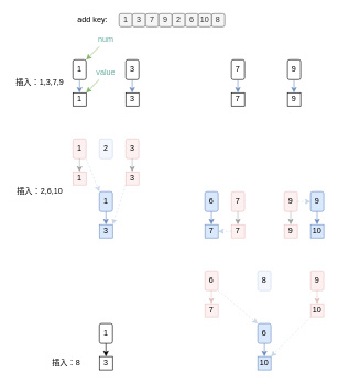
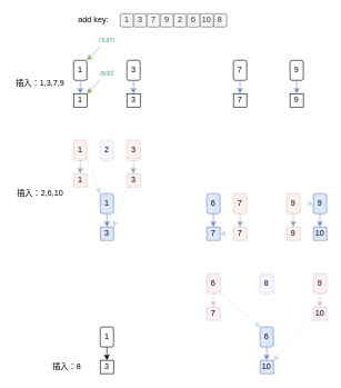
  <mxCell id="0" />
  <mxCell id="1" parent="0" />
  <mxCell id="2" value="1" style="rounded=1;whiteSpace=wrap;html=1;" parent="1" vertex="1"><mxGeometry x="110" y="90" width="20" height="30" as="geometry" /></mxCell>
  <mxCell id="3" value="3" style="rounded=1;whiteSpace=wrap;html=1;" parent="1" vertex="1"><mxGeometry x="190" y="90" width="20" height="30" as="geometry" /></mxCell>
  <mxCell id="4" value="7" style="rounded=1;whiteSpace=wrap;html=1;" parent="1" vertex="1"><mxGeometry x="350" y="90" width="20" height="30" as="geometry" /></mxCell>
  <mxCell id="5" value="1" style="rounded=1;whiteSpace=wrap;html=1;fillColor=#f5f5f5;strokeColor=#666666;fontColor=#333333;" parent="1" vertex="1"><mxGeometry x="180" y="20" width="20" height="20" as="geometry" /></mxCell>
  <mxCell id="6" value="3" style="rounded=1;whiteSpace=wrap;html=1;fillColor=#f5f5f5;strokeColor=#666666;fontColor=#333333;" parent="1" vertex="1"><mxGeometry x="200" y="20" width="20" height="20" as="geometry" /></mxCell>
  <mxCell id="7" value="2" style="rounded=1;whiteSpace=wrap;html=1;fillColor=#f5f5f5;strokeColor=#666666;fontColor=#333333;" parent="1" vertex="1"><mxGeometry x="260" y="20" width="20" height="20" as="geometry" /></mxCell>
  <mxCell id="8" value="6" style="rounded=1;whiteSpace=wrap;html=1;fillColor=#f5f5f5;strokeColor=#666666;fontColor=#333333;" parent="1" vertex="1"><mxGeometry x="280" y="20" width="20" height="20" as="geometry" /></mxCell>
  <mxCell id="9" value="7" style="rounded=1;whiteSpace=wrap;html=1;fillColor=#f5f5f5;strokeColor=#666666;fontColor=#333333;" parent="1" vertex="1"><mxGeometry x="220" y="20" width="20" height="20" as="geometry" /></mxCell>
  <mxCell id="10" value="8" style="rounded=1;whiteSpace=wrap;html=1;fillColor=#f5f5f5;strokeColor=#666666;fontColor=#333333;" parent="1" vertex="1"><mxGeometry x="320" y="20" width="20" height="20" as="geometry" /></mxCell>
  <mxCell id="11" value="10" style="rounded=1;whiteSpace=wrap;html=1;fillColor=#f5f5f5;strokeColor=#666666;fontColor=#333333;" parent="1" vertex="1"><mxGeometry x="300" y="20" width="20" height="20" as="geometry" /></mxCell>
  <mxCell id="12" value="9" style="rounded=1;whiteSpace=wrap;html=1;fillColor=#f5f5f5;strokeColor=#666666;fontColor=#333333;" parent="1" vertex="1"><mxGeometry x="240" y="20" width="20" height="20" as="geometry" /></mxCell>
  <mxCell id="13" value="1" style="rounded=0;whiteSpace=wrap;html=1;" parent="1" vertex="1"><mxGeometry x="110" y="140" width="20" height="20" as="geometry" /></mxCell>
  <mxCell id="14" value="3" style="rounded=0;whiteSpace=wrap;html=1;" parent="1" vertex="1"><mxGeometry x="190" y="140" width="20" height="20" as="geometry" /></mxCell>
  <mxCell id="15" value="7" style="rounded=0;whiteSpace=wrap;html=1;" parent="1" vertex="1"><mxGeometry x="350" y="140" width="20" height="20" as="geometry" /></mxCell>
  <mxCell id="16" value="" style="endArrow=classic;html=1;exitX=0.5;exitY=1;exitDx=0;exitDy=0;entryX=0.5;entryY=0;entryDx=0;entryDy=0;fillColor=#dae8fc;strokeColor=#6c8ebf;" parent="1" source="2" target="13" edge="1"><mxGeometry width="50" height="50" relative="1" as="geometry"><mxPoint x="140" y="160" as="sourcePoint" /><mxPoint x="190" y="110" as="targetPoint" /></mxGeometry></mxCell>
  <mxCell id="17" value="" style="endArrow=classic;html=1;exitX=0.5;exitY=1;exitDx=0;exitDy=0;entryX=0.5;entryY=0;entryDx=0;entryDy=0;fillColor=#dae8fc;strokeColor=#6c8ebf;" parent="1" edge="1"><mxGeometry width="50" height="50" relative="1" as="geometry"><mxPoint x="199.86" y="120" as="sourcePoint" /><mxPoint x="199.86" y="140" as="targetPoint" /></mxGeometry></mxCell>
  <mxCell id="18" value="" style="endArrow=classic;html=1;exitX=0.5;exitY=1;exitDx=0;exitDy=0;entryX=0.5;entryY=0;entryDx=0;entryDy=0;fillColor=#dae8fc;strokeColor=#6c8ebf;" parent="1" edge="1"><mxGeometry width="50" height="50" relative="1" as="geometry"><mxPoint x="359.86" y="120" as="sourcePoint" /><mxPoint x="359.86" y="140" as="targetPoint" /></mxGeometry></mxCell>
  <mxCell id="19" value="&lt;font color=&quot;#000000&quot;&gt;add key:&lt;/font&gt;" style="text;html=1;strokeColor=none;fillColor=none;align=center;verticalAlign=middle;whiteSpace=wrap;rounded=0;labelBackgroundColor=none;fontColor=#EA6B66;" parent="1" vertex="1"><mxGeometry x="100" y="20" width="80" height="20" as="geometry" /></mxCell>
  <mxCell id="20" value="1" style="rounded=1;whiteSpace=wrap;html=1;fillColor=#f8cecc;strokeColor=#b85450;opacity=30;" vertex="1" parent="1"><mxGeometry x="110" y="210" width="20" height="30" as="geometry" /></mxCell>
  <mxCell id="21" value="3" style="rounded=1;whiteSpace=wrap;html=1;fillColor=#f8cecc;strokeColor=#b85450;opacity=30;" vertex="1" parent="1"><mxGeometry x="190" y="210" width="20" height="30" as="geometry" /></mxCell>
  <mxCell id="22" value="6" style="rounded=1;whiteSpace=wrap;html=1;fillColor=#f8cecc;strokeColor=#b85450;opacity=30;" vertex="1" parent="1"><mxGeometry x="310" y="410" width="20" height="30" as="geometry" /></mxCell>
  <mxCell id="23" value="1" style="rounded=0;whiteSpace=wrap;html=1;fillColor=#f8cecc;strokeColor=#b85450;opacity=30;" vertex="1" parent="1"><mxGeometry x="110" y="260" width="20" height="20" as="geometry" /></mxCell>
  <mxCell id="24" value="3" style="rounded=0;whiteSpace=wrap;html=1;fillColor=#f8cecc;strokeColor=#b85450;opacity=30;" vertex="1" parent="1"><mxGeometry x="190" y="260" width="20" height="20" as="geometry" /></mxCell>
  <mxCell id="25" value="7" style="rounded=0;whiteSpace=wrap;html=1;fillColor=#f8cecc;strokeColor=#b85450;opacity=30;" vertex="1" parent="1"><mxGeometry x="310" y="460" width="20" height="20" as="geometry" /></mxCell>
  <mxCell id="26" value="" style="endArrow=classic;html=1;exitX=0.5;exitY=1;exitDx=0;exitDy=0;entryX=0.5;entryY=0;entryDx=0;entryDy=0;fillColor=#dae8fc;opacity=30;" edge="1" parent="1" source="20" target="23"><mxGeometry width="50" height="50" relative="1" as="geometry"><mxPoint x="140" y="280" as="sourcePoint" /><mxPoint x="190" y="230" as="targetPoint" /></mxGeometry></mxCell>
  <mxCell id="27" value="" style="endArrow=classic;html=1;exitX=0.5;exitY=1;exitDx=0;exitDy=0;entryX=0.5;entryY=0;entryDx=0;entryDy=0;fillColor=#dae8fc;opacity=30;" edge="1" parent="1"><mxGeometry width="50" height="50" relative="1" as="geometry"><mxPoint x="199.86" y="240" as="sourcePoint" /><mxPoint x="199.86" y="260" as="targetPoint" /></mxGeometry></mxCell>
  <mxCell id="28" value="" style="endArrow=classic;html=1;exitX=0.5;exitY=1;exitDx=0;exitDy=0;entryX=0.5;entryY=0;entryDx=0;entryDy=0;fillColor=#f8cecc;strokeColor=#b85450;opacity=30;" edge="1" parent="1"><mxGeometry width="50" height="50" relative="1" as="geometry"><mxPoint x="319.86" y="440" as="sourcePoint" /><mxPoint x="319.86" y="460" as="targetPoint" /></mxGeometry></mxCell>
  <mxCell id="29" value="2" style="rounded=1;whiteSpace=wrap;html=1;fillColor=#dae8fc;strokeColor=#6c8ebf;opacity=30;" vertex="1" parent="1"><mxGeometry x="150" y="210" width="20" height="30" as="geometry" /></mxCell>
  <mxCell id="30" value="" style="endArrow=classic;html=1;exitX=1;exitY=1;exitDx=0;exitDy=0;entryX=0;entryY=0;entryDx=0;entryDy=0;fillColor=#dae8fc;strokeColor=#6c8ebf;dashed=1;opacity=30;" edge="1" parent="1" source="20" target="32"><mxGeometry width="50" height="50" relative="1" as="geometry"><mxPoint x="159.8" y="280" as="sourcePoint" /><mxPoint x="159.8" y="300" as="targetPoint" /></mxGeometry></mxCell>
  <mxCell id="31" value="" style="endArrow=classic;html=1;exitX=0;exitY=1;exitDx=0;exitDy=0;fillColor=#dae8fc;strokeColor=#6c8ebf;dashed=1;entryX=1;entryY=0;entryDx=0;entryDy=0;opacity=30;" edge="1" parent="1" source="24" target="33"><mxGeometry width="50" height="50" relative="1" as="geometry"><mxPoint x="140" y="250" as="sourcePoint" /><mxPoint x="160" y="300" as="targetPoint" /></mxGeometry></mxCell>
  <mxCell id="32" value="1" style="rounded=1;whiteSpace=wrap;html=1;fillColor=#dae8fc;strokeColor=#6c8ebf;" vertex="1" parent="1"><mxGeometry x="150" y="290" width="20" height="30" as="geometry" /></mxCell>
  <mxCell id="33" value="3" style="rounded=0;whiteSpace=wrap;html=1;fillColor=#dae8fc;strokeColor=#6c8ebf;" vertex="1" parent="1"><mxGeometry x="150" y="340" width="20" height="20" as="geometry" /></mxCell>
  <mxCell id="34" value="" style="endArrow=classic;html=1;strokeColor=#6c8ebf;exitX=0.5;exitY=1;exitDx=0;exitDy=0;entryX=0.5;entryY=0;entryDx=0;entryDy=0;fillColor=#dae8fc;" edge="1" parent="1" source="32" target="33"><mxGeometry width="50" height="50" relative="1" as="geometry"><mxPoint x="80" y="360" as="sourcePoint" /><mxPoint x="130" y="310" as="targetPoint" /></mxGeometry></mxCell>
  <mxCell id="35" value="1" style="rounded=1;whiteSpace=wrap;html=1;" vertex="1" parent="1"><mxGeometry x="150" y="490" width="20" height="30" as="geometry" /></mxCell>
  <mxCell id="36" value="3" style="rounded=0;whiteSpace=wrap;html=1;" vertex="1" parent="1"><mxGeometry x="150" y="540" width="20" height="20" as="geometry" /></mxCell>
  <mxCell id="37" value="" style="endArrow=classic;html=1;exitX=0.5;exitY=1;exitDx=0;exitDy=0;entryX=0.5;entryY=0;entryDx=0;entryDy=0;fillColor=#dae8fc;" edge="1" parent="1" source="35" target="36"><mxGeometry width="50" height="50" relative="1" as="geometry"><mxPoint x="80" y="560" as="sourcePoint" /><mxPoint x="130" y="510" as="targetPoint" /></mxGeometry></mxCell>
  <mxCell id="38" value="7" style="rounded=1;whiteSpace=wrap;html=1;fillColor=#f8cecc;strokeColor=#b85450;opacity=30;" vertex="1" parent="1"><mxGeometry x="350" y="290" width="20" height="30" as="geometry" /></mxCell>
  <mxCell id="39" value="7" style="rounded=0;whiteSpace=wrap;html=1;fillColor=#f8cecc;strokeColor=#b85450;opacity=30;" vertex="1" parent="1"><mxGeometry x="350" y="340" width="20" height="20" as="geometry" /></mxCell>
  <mxCell id="40" value="" style="endArrow=classic;html=1;exitX=0.5;exitY=1;exitDx=0;exitDy=0;entryX=0.5;entryY=0;entryDx=0;entryDy=0;fillColor=#dae8fc;opacity=30;" edge="1" parent="1"><mxGeometry width="50" height="50" relative="1" as="geometry"><mxPoint x="359.86" y="320" as="sourcePoint" /><mxPoint x="359.86" y="340" as="targetPoint" /></mxGeometry></mxCell>
  <mxCell id="41" value="6" style="rounded=1;whiteSpace=wrap;html=1;fillColor=#dae8fc;strokeColor=#6c8ebf;" vertex="1" parent="1"><mxGeometry x="310" y="290" width="20" height="30" as="geometry" /></mxCell>
  <mxCell id="42" value="7" style="rounded=0;whiteSpace=wrap;html=1;fillColor=#dae8fc;strokeColor=#6c8ebf;" vertex="1" parent="1"><mxGeometry x="310" y="340" width="20" height="20" as="geometry" /></mxCell>
  <mxCell id="43" value="" style="endArrow=classic;html=1;exitX=0.5;exitY=1;exitDx=0;exitDy=0;entryX=0.5;entryY=0;entryDx=0;entryDy=0;fillColor=#dae8fc;strokeColor=#6c8ebf;" edge="1" parent="1"><mxGeometry width="50" height="50" relative="1" as="geometry"><mxPoint x="319.86" y="320" as="sourcePoint" /><mxPoint x="319.86" y="340" as="targetPoint" /></mxGeometry></mxCell>
  <mxCell id="44" value="" style="endArrow=classic;html=1;exitX=0;exitY=0.5;exitDx=0;exitDy=0;fillColor=#dae8fc;strokeColor=#6c8ebf;dashed=1;entryX=1;entryY=0.5;entryDx=0;entryDy=0;opacity=30;" edge="1" parent="1" source="39" target="42"><mxGeometry width="50" height="50" relative="1" as="geometry"><mxPoint x="200" y="170" as="sourcePoint" /><mxPoint x="180" y="230" as="targetPoint" /></mxGeometry></mxCell>
  <mxCell id="45" value="插入：1,3,7,9" style="text;html=1;strokeColor=none;fillColor=none;align=center;verticalAlign=middle;whiteSpace=wrap;rounded=0;opacity=30;" vertex="1" parent="1"><mxGeometry x="20" y="115" width="80" height="20" as="geometry" /></mxCell>
  <mxCell id="46" value="插入：2,6,10" style="text;html=1;strokeColor=none;fillColor=none;align=center;verticalAlign=middle;whiteSpace=wrap;rounded=0;opacity=30;" vertex="1" parent="1"><mxGeometry x="20" y="280" width="80" height="20" as="geometry" /></mxCell>
  <mxCell id="47" value="" style="endArrow=classic;html=1;strokeColor=#82b366;entryX=1;entryY=0;entryDx=0;entryDy=0;fillColor=#d5e8d4;" edge="1" parent="1" target="2"><mxGeometry width="50" height="50" relative="1" as="geometry"><mxPoint x="150" y="70" as="sourcePoint" /><mxPoint x="200" y="50" as="targetPoint" /></mxGeometry></mxCell>
  <mxCell id="48" value="&lt;font&gt;num&lt;/font&gt;" style="text;html=1;strokeColor=none;fillColor=none;align=center;verticalAlign=middle;whiteSpace=wrap;rounded=0;labelBackgroundColor=none;fontColor=#67AB9F;" vertex="1" parent="1"><mxGeometry x="140" y="50" width="40" height="20" as="geometry" /></mxCell>
  <mxCell id="49" value="" style="endArrow=classic;html=1;strokeColor=#82b366;entryX=1;entryY=0;entryDx=0;entryDy=0;fillColor=#d5e8d4;" edge="1" parent="1"><mxGeometry width="50" height="50" relative="1" as="geometry"><mxPoint x="150" y="120" as="sourcePoint" /><mxPoint x="130" y="140" as="targetPoint" /></mxGeometry></mxCell>
- <mxCell id="50" value="&lt;font&gt;value&lt;/font&gt;" style="text;html=1;strokeColor=none;fillColor=none;align=center;verticalAlign=middle;whiteSpace=wrap;rounded=0;labelBackgroundColor=none;fontColor=#67AB9F;" vertex="1" parent="1"><mxGeometry x="140" y="100" width="40" height="20" as="geometry" /></mxCell>
+ <mxCell id="50" value="&lt;font&gt;add&lt;/font&gt;" style="text;html=1;strokeColor=none;fillColor=none;align=center;verticalAlign=middle;whiteSpace=wrap;rounded=0;labelBackgroundColor=none;fontColor=#67AB9F;" vertex="1" parent="1"><mxGeometry x="140" y="100" width="40" height="20" as="geometry" /></mxCell>
  <mxCell id="51" value="9" style="rounded=1;whiteSpace=wrap;html=1;" vertex="1" parent="1"><mxGeometry x="435" y="90" width="20" height="30" as="geometry" /></mxCell>
  <mxCell id="52" value="9" style="rounded=0;whiteSpace=wrap;html=1;" vertex="1" parent="1"><mxGeometry x="435" y="140" width="20" height="20" as="geometry" /></mxCell>
  <mxCell id="53" value="" style="endArrow=classic;html=1;exitX=0.5;exitY=1;exitDx=0;exitDy=0;entryX=0.5;entryY=0;entryDx=0;entryDy=0;fillColor=#dae8fc;strokeColor=#6c8ebf;" edge="1" parent="1"><mxGeometry width="50" height="50" relative="1" as="geometry"><mxPoint x="444.86" y="120" as="sourcePoint" /><mxPoint x="444.86" y="140" as="targetPoint" /></mxGeometry></mxCell>
  <mxCell id="54" value="9" style="rounded=1;whiteSpace=wrap;html=1;fillColor=#f8cecc;strokeColor=#b85450;opacity=30;" vertex="1" parent="1"><mxGeometry x="430" y="290" width="20" height="30" as="geometry" /></mxCell>
  <mxCell id="55" value="9" style="rounded=0;whiteSpace=wrap;html=1;fillColor=#f8cecc;strokeColor=#b85450;opacity=30;" vertex="1" parent="1"><mxGeometry x="430" y="340" width="20" height="20" as="geometry" /></mxCell>
  <mxCell id="56" value="" style="endArrow=classic;html=1;exitX=0.5;exitY=1;exitDx=0;exitDy=0;entryX=0.5;entryY=0;entryDx=0;entryDy=0;fillColor=#dae8fc;opacity=30;" edge="1" parent="1"><mxGeometry width="50" height="50" relative="1" as="geometry"><mxPoint x="439.86" y="320" as="sourcePoint" /><mxPoint x="439.86" y="340" as="targetPoint" /></mxGeometry></mxCell>
  <mxCell id="57" value="9" style="rounded=1;whiteSpace=wrap;html=1;fillColor=#dae8fc;strokeColor=#6c8ebf;" vertex="1" parent="1"><mxGeometry x="470" y="290" width="20" height="30" as="geometry" /></mxCell>
  <mxCell id="58" value="10" style="rounded=0;whiteSpace=wrap;html=1;fillColor=#dae8fc;strokeColor=#6c8ebf;" vertex="1" parent="1"><mxGeometry x="470" y="340" width="20" height="20" as="geometry" /></mxCell>
  <mxCell id="59" value="" style="endArrow=classic;html=1;exitX=0.5;exitY=1;exitDx=0;exitDy=0;entryX=0.5;entryY=0;entryDx=0;entryDy=0;fillColor=#dae8fc;strokeColor=#6c8ebf;" edge="1" parent="1"><mxGeometry width="50" height="50" relative="1" as="geometry"><mxPoint x="479.86" y="320" as="sourcePoint" /><mxPoint x="479.86" y="340" as="targetPoint" /></mxGeometry></mxCell>
  <mxCell id="60" value="" style="endArrow=classic;html=1;fillColor=#dae8fc;strokeColor=#6c8ebf;dashed=1;opacity=30;entryX=0;entryY=0.5;entryDx=0;entryDy=0;exitX=1;exitY=0.5;exitDx=0;exitDy=0;" edge="1" parent="1" source="54" target="57"><mxGeometry width="50" height="50" relative="1" as="geometry"><mxPoint x="450" y="350" as="sourcePoint" /><mxPoint x="470" y="350" as="targetPoint" /></mxGeometry></mxCell>
  <mxCell id="61" value="9" style="rounded=1;whiteSpace=wrap;html=1;fillColor=#f8cecc;strokeColor=#b85450;opacity=30;" vertex="1" parent="1"><mxGeometry x="470" y="410" width="20" height="30" as="geometry" /></mxCell>
  <mxCell id="62" value="10" style="rounded=0;whiteSpace=wrap;html=1;fillColor=#f8cecc;strokeColor=#b85450;opacity=30;" vertex="1" parent="1"><mxGeometry x="470" y="460" width="20" height="20" as="geometry" /></mxCell>
  <mxCell id="63" value="" style="endArrow=classic;html=1;exitX=0.5;exitY=1;exitDx=0;exitDy=0;entryX=0.5;entryY=0;entryDx=0;entryDy=0;fillColor=#f8cecc;strokeColor=#b85450;opacity=30;" edge="1" parent="1"><mxGeometry width="50" height="50" relative="1" as="geometry"><mxPoint x="479.86" y="440" as="sourcePoint" /><mxPoint x="479.86" y="460" as="targetPoint" /></mxGeometry></mxCell>
  <mxCell id="64" value="插入：8" style="text;html=1;strokeColor=none;fillColor=none;align=center;verticalAlign=middle;whiteSpace=wrap;rounded=0;opacity=30;" vertex="1" parent="1"><mxGeometry x="60" y="540" width="80" height="20" as="geometry" /></mxCell>
  <mxCell id="65" value="8" style="rounded=1;whiteSpace=wrap;html=1;fillColor=#dae8fc;strokeColor=#6c8ebf;opacity=30;" vertex="1" parent="1"><mxGeometry x="390" y="410" width="20" height="30" as="geometry" /></mxCell>
  <mxCell id="66" value="6" style="rounded=1;whiteSpace=wrap;html=1;fillColor=#dae8fc;strokeColor=#6c8ebf;" vertex="1" parent="1"><mxGeometry x="390" y="490" width="20" height="30" as="geometry" /></mxCell>
  <mxCell id="67" value="10" style="rounded=0;whiteSpace=wrap;html=1;fillColor=#dae8fc;strokeColor=#6c8ebf;" vertex="1" parent="1"><mxGeometry x="390" y="540" width="20" height="20" as="geometry" /></mxCell>
  <mxCell id="68" value="" style="endArrow=classic;html=1;exitX=0.5;exitY=1;exitDx=0;exitDy=0;entryX=0.5;entryY=0;entryDx=0;entryDy=0;fillColor=#dae8fc;strokeColor=#6c8ebf;" edge="1" parent="1" source="66" target="67"><mxGeometry width="50" height="50" relative="1" as="geometry"><mxPoint x="320" y="560" as="sourcePoint" /><mxPoint x="370" y="510" as="targetPoint" /></mxGeometry></mxCell>
  <mxCell id="69" value="" style="endArrow=classic;html=1;fillColor=#dae8fc;strokeColor=#6c8ebf;dashed=1;entryX=1;entryY=0;entryDx=0;entryDy=0;opacity=30;exitX=0;exitY=1;exitDx=0;exitDy=0;" edge="1" parent="1" source="62" target="67"><mxGeometry width="50" height="50" relative="1" as="geometry"><mxPoint x="480" y="480" as="sourcePoint" /><mxPoint x="460" y="540" as="targetPoint" /></mxGeometry></mxCell>
  <mxCell id="70" value="" style="endArrow=classic;html=1;fillColor=#dae8fc;strokeColor=#6c8ebf;dashed=1;entryX=0;entryY=0;entryDx=0;entryDy=0;opacity=30;exitX=1;exitY=1;exitDx=0;exitDy=0;" edge="1" parent="1" source="22" target="66"><mxGeometry width="50" height="50" relative="1" as="geometry"><mxPoint x="480" y="490" as="sourcePoint" /><mxPoint x="420" y="550" as="targetPoint" /></mxGeometry></mxCell>
